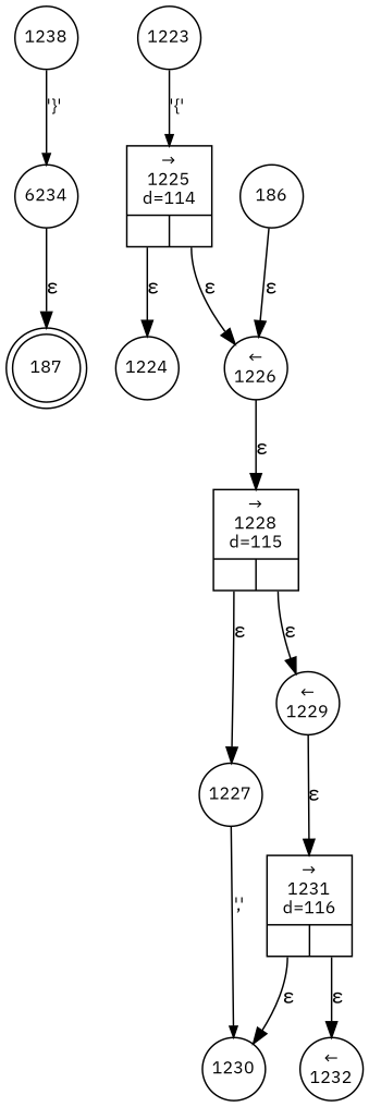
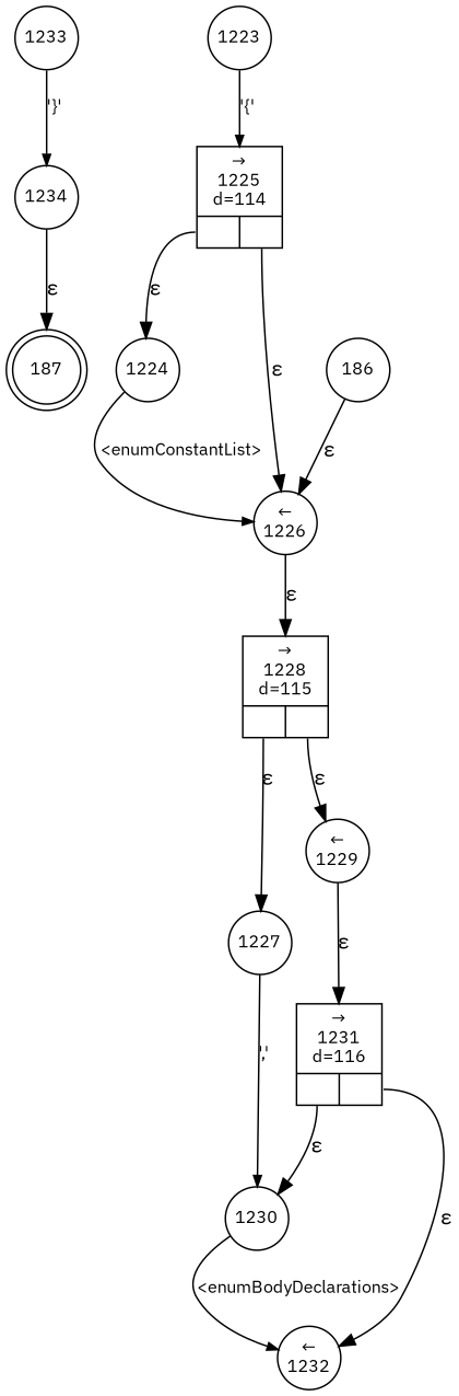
  digraph {
    fontname="IBM Plex Sans"
    rankdir=TB
    node [fixedsize=true fontname="IBM Plex Sans" fontsize=11 shape=circle peripheries=1]
    edge [fontname="IBM Plex Sans"]
    n1 [label=187 shape=doublecircle width=.6 peripheries=""]
    n2 [label=1223 width=.55]
    n3 [fixedsize=false label="{&rarr;\n1225\nd=114|{<p0>|<p1>}}" shape=record]
    n4 [label=1224 width=.55]
    n5 [label="&larr;\n1226" width=.55]
    n6 [fixedsize=false label="{&rarr;\n1228\nd=115|{<p0>|<p1>}}" shape=record]
    n7 [label=1227 width=.55]
    n8 [label="&larr;\n1229" width=.55]
    n9 [label=1230 width=.55]
    n10 [fixedsize=false label="{&rarr;\n1231\nd=116|{<p0>|<p1>}}" shape=record]
    n11 [label="&larr;\n1232" width=.55]
-   n12 [label=1238 width=.55]
-   n13 [label=6234 width=.55]
+   n12 [label=1233 width=.55]
+   n13 [label=1234 width=.55]
    n14 [label=186 width=.55]
    n2 -> n3 [arrowhead=normal arrowsize=.7 fontsize=11 label="'{'"]
    n3 -> n4 [label="&epsilon;" tailport=p0]
    n3 -> n5 [label="&epsilon;" tailport=p1]
+   n4 -> n5 [arrowhead=normal arrowsize=.7 fontsize=11 label="<enumConstantList>"]
    n5 -> n6 [label="&epsilon;"]
    n6 -> n7 [label="&epsilon;" tailport=p0]
    n6 -> n8 [label="&epsilon;" tailport=p1]
    n7 -> n9 [arrowhead=normal arrowsize=.7 fontsize=11 label="','"]
    n8 -> n10 [label="&epsilon;"]
+   n9 -> n11 [arrowhead=normal arrowsize=.7 fontsize=11 label="<enumBodyDeclarations>"]
    n10 -> n9 [label="&epsilon;" tailport=p0]
    n10 -> n11 [label="&epsilon;" tailport=p1]
    n12 -> n13 [arrowhead=normal arrowsize=.7 fontsize=11 label="'}'"]
    n13 -> n1 [label="&epsilon;"]
    n14 -> n5 [label="&epsilon;"]
  }
